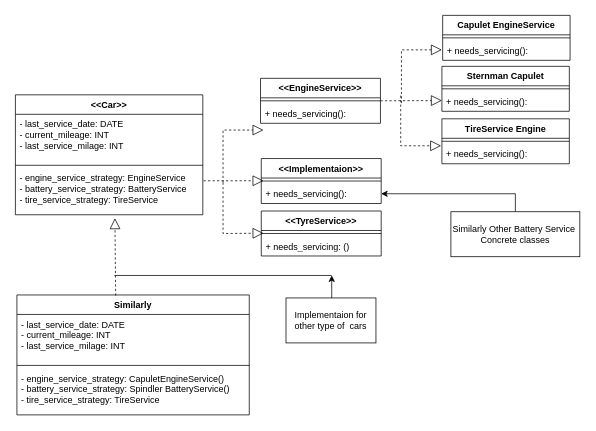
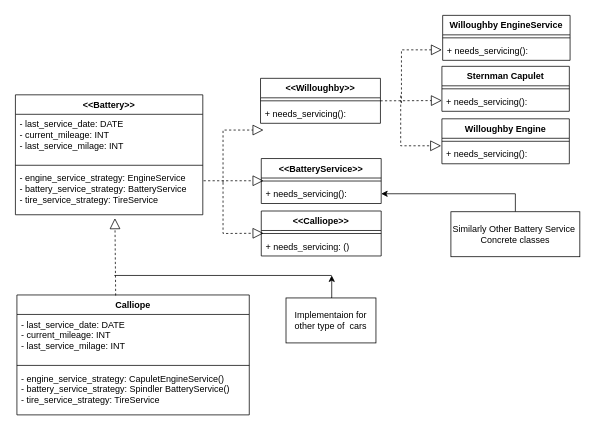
  <mxCell id="0" />
  <mxCell id="1" parent="0" />
- <mxCell id="2" value="&amp;lt;&amp;lt;Car&amp;gt;&amp;gt;" style="swimlane;fontStyle=1;align=center;verticalAlign=top;childLayout=stackLayout;horizontal=1;startSize=26;horizontalStack=0;resizeParent=1;resizeParentMax=0;resizeLast=0;collapsible=1;marginBottom=0;whiteSpace=wrap;html=1;" vertex="1" parent="1"><mxGeometry x="20" y="126" width="250" height="160" as="geometry" /></mxCell>
+ <mxCell id="2" value="&amp;lt;&amp;lt;Battery&amp;gt;&amp;gt;" style="swimlane;fontStyle=1;align=center;verticalAlign=top;childLayout=stackLayout;horizontal=1;startSize=26;horizontalStack=0;resizeParent=1;resizeParentMax=0;resizeLast=0;collapsible=1;marginBottom=0;whiteSpace=wrap;html=1;" vertex="1" parent="1"><mxGeometry x="20" y="126" width="250" height="160" as="geometry" /></mxCell>
  <mxCell id="3" value="- last_service_date: DATE&lt;br&gt;- current_mileage: INT&lt;br&gt;- last_service_milage: INT&lt;br&gt;" style="text;strokeColor=none;fillColor=none;align=left;verticalAlign=top;spacingLeft=4;spacingRight=4;overflow=hidden;rotatable=0;points=[[0,0.5],[1,0.5]];portConstraint=eastwest;whiteSpace=wrap;html=1;" vertex="1" parent="2"><mxGeometry y="26" width="250" height="64" as="geometry" /></mxCell>
  <mxCell id="4" value="" style="line;strokeWidth=1;fillColor=none;align=left;verticalAlign=middle;spacingTop=-1;spacingLeft=3;spacingRight=3;rotatable=0;labelPosition=right;points=[];portConstraint=eastwest;strokeColor=inherit;" vertex="1" parent="2"><mxGeometry y="90" width="250" height="8" as="geometry" /></mxCell>
  <mxCell id="5" value="- engine_service_strategy: EngineService&lt;br style=&quot;border-color: var(--border-color);&quot;&gt;- battery_service_strategy: BatteryService&lt;br style=&quot;border-color: var(--border-color);&quot;&gt;- tire_service_strategy: TireService" style="text;strokeColor=none;fillColor=none;align=left;verticalAlign=top;spacingLeft=4;spacingRight=4;overflow=hidden;rotatable=0;points=[[0,0.5],[1,0.5]];portConstraint=eastwest;whiteSpace=wrap;html=1;" vertex="1" parent="2"><mxGeometry y="98" width="250" height="62" as="geometry" /></mxCell>
- <mxCell id="6" value="&amp;lt;&amp;lt;EngineService&amp;gt;&amp;gt;" style="swimlane;fontStyle=1;align=center;verticalAlign=top;childLayout=stackLayout;horizontal=1;startSize=26;horizontalStack=0;resizeParent=1;resizeParentMax=0;resizeLast=0;collapsible=1;marginBottom=0;whiteSpace=wrap;html=1;" vertex="1" parent="1"><mxGeometry x="347" y="104" width="160" height="60" as="geometry" /></mxCell>
+ <mxCell id="6" value="&amp;lt;&amp;lt;Willoughby&amp;gt;&amp;gt;" style="swimlane;fontStyle=1;align=center;verticalAlign=top;childLayout=stackLayout;horizontal=1;startSize=26;horizontalStack=0;resizeParent=1;resizeParentMax=0;resizeLast=0;collapsible=1;marginBottom=0;whiteSpace=wrap;html=1;" vertex="1" parent="1"><mxGeometry x="347" y="104" width="160" height="60" as="geometry" /></mxCell>
  <mxCell id="7" value="" style="line;strokeWidth=1;fillColor=none;align=left;verticalAlign=middle;spacingTop=-1;spacingLeft=3;spacingRight=3;rotatable=0;labelPosition=right;points=[];portConstraint=eastwest;strokeColor=inherit;" vertex="1" parent="6"><mxGeometry y="26" width="160" height="8" as="geometry" /></mxCell>
  <mxCell id="8" value="+ needs_servicing():&amp;nbsp;&amp;nbsp;" style="text;strokeColor=none;fillColor=none;align=left;verticalAlign=top;spacingLeft=4;spacingRight=4;overflow=hidden;rotatable=0;points=[[0,0.5],[1,0.5]];portConstraint=eastwest;whiteSpace=wrap;html=1;" vertex="1" parent="6"><mxGeometry y="34" width="160" height="26" as="geometry" /></mxCell>
- <mxCell id="9" value="&amp;lt;&amp;lt;Implementaion&amp;gt;&amp;gt;" style="swimlane;fontStyle=1;align=center;verticalAlign=top;childLayout=stackLayout;horizontal=1;startSize=26;horizontalStack=0;resizeParent=1;resizeParentMax=0;resizeLast=0;collapsible=1;marginBottom=0;whiteSpace=wrap;html=1;" vertex="1" parent="1"><mxGeometry x="348" y="211" width="160" height="60" as="geometry" /></mxCell>
+ <mxCell id="9" value="&amp;lt;&amp;lt;BatteryService&amp;gt;&amp;gt;" style="swimlane;fontStyle=1;align=center;verticalAlign=top;childLayout=stackLayout;horizontal=1;startSize=26;horizontalStack=0;resizeParent=1;resizeParentMax=0;resizeLast=0;collapsible=1;marginBottom=0;whiteSpace=wrap;html=1;" vertex="1" parent="1"><mxGeometry x="348" y="211" width="160" height="60" as="geometry" /></mxCell>
  <mxCell id="10" value="" style="line;strokeWidth=1;fillColor=none;align=left;verticalAlign=middle;spacingTop=-1;spacingLeft=3;spacingRight=3;rotatable=0;labelPosition=right;points=[];portConstraint=eastwest;strokeColor=inherit;" vertex="1" parent="9"><mxGeometry y="26" width="160" height="8" as="geometry" /></mxCell>
  <mxCell id="11" value="+ needs_servicing():&amp;nbsp;&amp;nbsp;" style="text;strokeColor=none;fillColor=none;align=left;verticalAlign=top;spacingLeft=4;spacingRight=4;overflow=hidden;rotatable=0;points=[[0,0.5],[1,0.5]];portConstraint=eastwest;whiteSpace=wrap;html=1;" vertex="1" parent="9"><mxGeometry y="34" width="160" height="26" as="geometry" /></mxCell>
- <mxCell id="12" value="&amp;lt;&amp;lt;TyreService&amp;gt;&amp;gt;" style="swimlane;fontStyle=1;align=center;verticalAlign=top;childLayout=stackLayout;horizontal=1;startSize=26;horizontalStack=0;resizeParent=1;resizeParentMax=0;resizeLast=0;collapsible=1;marginBottom=0;whiteSpace=wrap;html=1;" vertex="1" parent="1"><mxGeometry x="348" y="281" width="160" height="60" as="geometry" /></mxCell>
+ <mxCell id="12" value="&amp;lt;&amp;lt;Calliope&amp;gt;&amp;gt;" style="swimlane;fontStyle=1;align=center;verticalAlign=top;childLayout=stackLayout;horizontal=1;startSize=26;horizontalStack=0;resizeParent=1;resizeParentMax=0;resizeLast=0;collapsible=1;marginBottom=0;whiteSpace=wrap;html=1;" vertex="1" parent="1"><mxGeometry x="348" y="281" width="160" height="60" as="geometry" /></mxCell>
  <mxCell id="13" value="" style="line;strokeWidth=1;fillColor=none;align=left;verticalAlign=middle;spacingTop=-1;spacingLeft=3;spacingRight=3;rotatable=0;labelPosition=right;points=[];portConstraint=eastwest;strokeColor=inherit;" vertex="1" parent="12"><mxGeometry y="26" width="160" height="8" as="geometry" /></mxCell>
  <mxCell id="14" value="+ needs_servicing: ()&amp;nbsp;" style="text;strokeColor=none;fillColor=none;align=left;verticalAlign=top;spacingLeft=4;spacingRight=4;overflow=hidden;rotatable=0;points=[[0,0.5],[1,0.5]];portConstraint=eastwest;whiteSpace=wrap;html=1;" vertex="1" parent="12"><mxGeometry y="34" width="160" height="26" as="geometry" /></mxCell>
  <mxCell id="15" value="" style="endArrow=block;dashed=1;endFill=0;endSize=12;html=1;rounded=0;" edge="1" parent="1"><mxGeometry width="160" relative="1" as="geometry"><mxPoint x="297" y="243" as="sourcePoint" /><mxPoint x="351" y="310.64" as="targetPoint" /><Array as="points"><mxPoint x="297" y="311" /></Array></mxGeometry></mxCell>
  <mxCell id="16" value="" style="endArrow=block;dashed=1;endFill=0;endSize=12;html=1;rounded=0;" edge="1" parent="1"><mxGeometry width="160" relative="1" as="geometry"><mxPoint x="297" y="243" as="sourcePoint" /><mxPoint x="351" y="173" as="targetPoint" /><Array as="points"><mxPoint x="297" y="173" /></Array></mxGeometry></mxCell>
  <mxCell id="17" value="" style="endArrow=block;dashed=1;endFill=0;endSize=12;html=1;rounded=0;" edge="1" parent="1"><mxGeometry width="160" relative="1" as="geometry"><mxPoint x="271" y="240.64" as="sourcePoint" /><mxPoint x="351" y="240.64" as="targetPoint" /></mxGeometry></mxCell>
- <mxCell id="18" value="Capulet EngineService" style="swimlane;fontStyle=1;align=center;verticalAlign=top;childLayout=stackLayout;horizontal=1;startSize=26;horizontalStack=0;resizeParent=1;resizeParentMax=0;resizeLast=0;collapsible=1;marginBottom=0;whiteSpace=wrap;html=1;" vertex="1" parent="1"><mxGeometry x="590" y="20" width="170" height="60" as="geometry" /></mxCell>
+ <mxCell id="18" value="Willoughby EngineService" style="swimlane;fontStyle=1;align=center;verticalAlign=top;childLayout=stackLayout;horizontal=1;startSize=26;horizontalStack=0;resizeParent=1;resizeParentMax=0;resizeLast=0;collapsible=1;marginBottom=0;whiteSpace=wrap;html=1;" vertex="1" parent="1"><mxGeometry x="590" y="20" width="170" height="60" as="geometry" /></mxCell>
  <mxCell id="19" value="" style="line;strokeWidth=1;fillColor=none;align=left;verticalAlign=middle;spacingTop=-1;spacingLeft=3;spacingRight=3;rotatable=0;labelPosition=right;points=[];portConstraint=eastwest;strokeColor=inherit;" vertex="1" parent="18"><mxGeometry y="26" width="170" height="8" as="geometry" /></mxCell>
  <mxCell id="20" value="+ needs_servicing():&amp;nbsp;&amp;nbsp;" style="text;strokeColor=none;fillColor=none;align=left;verticalAlign=top;spacingLeft=4;spacingRight=4;overflow=hidden;rotatable=0;points=[[0,0.5],[1,0.5]];portConstraint=eastwest;whiteSpace=wrap;html=1;" vertex="1" parent="18"><mxGeometry y="34" width="170" height="26" as="geometry" /></mxCell>
- <mxCell id="21" value="TireService Engine" style="swimlane;fontStyle=1;align=center;verticalAlign=top;childLayout=stackLayout;horizontal=1;startSize=26;horizontalStack=0;resizeParent=1;resizeParentMax=0;resizeLast=0;collapsible=1;marginBottom=0;whiteSpace=wrap;html=1;" vertex="1" parent="1"><mxGeometry x="589" y="158" width="170" height="60" as="geometry" /></mxCell>
+ <mxCell id="21" value="Willoughby Engine" style="swimlane;fontStyle=1;align=center;verticalAlign=top;childLayout=stackLayout;horizontal=1;startSize=26;horizontalStack=0;resizeParent=1;resizeParentMax=0;resizeLast=0;collapsible=1;marginBottom=0;whiteSpace=wrap;html=1;" vertex="1" parent="1"><mxGeometry x="589" y="158" width="170" height="60" as="geometry" /></mxCell>
  <mxCell id="22" value="" style="line;strokeWidth=1;fillColor=none;align=left;verticalAlign=middle;spacingTop=-1;spacingLeft=3;spacingRight=3;rotatable=0;labelPosition=right;points=[];portConstraint=eastwest;strokeColor=inherit;" vertex="1" parent="21"><mxGeometry y="26" width="170" height="8" as="geometry" /></mxCell>
  <mxCell id="23" value="+ needs_servicing():&amp;nbsp;&amp;nbsp;" style="text;strokeColor=none;fillColor=none;align=left;verticalAlign=top;spacingLeft=4;spacingRight=4;overflow=hidden;rotatable=0;points=[[0,0.5],[1,0.5]];portConstraint=eastwest;whiteSpace=wrap;html=1;" vertex="1" parent="21"><mxGeometry y="34" width="170" height="26" as="geometry" /></mxCell>
  <mxCell id="24" value="Sternman Capulet" style="swimlane;fontStyle=1;align=center;verticalAlign=top;childLayout=stackLayout;horizontal=1;startSize=26;horizontalStack=0;resizeParent=1;resizeParentMax=0;resizeLast=0;collapsible=1;marginBottom=0;whiteSpace=wrap;html=1;" vertex="1" parent="1"><mxGeometry x="589" y="88" width="170" height="60" as="geometry" /></mxCell>
  <mxCell id="25" value="" style="line;strokeWidth=1;fillColor=none;align=left;verticalAlign=middle;spacingTop=-1;spacingLeft=3;spacingRight=3;rotatable=0;labelPosition=right;points=[];portConstraint=eastwest;strokeColor=inherit;" vertex="1" parent="24"><mxGeometry y="26" width="170" height="8" as="geometry" /></mxCell>
  <mxCell id="26" value="+ needs_servicing():&amp;nbsp;&amp;nbsp;" style="text;strokeColor=none;fillColor=none;align=left;verticalAlign=top;spacingLeft=4;spacingRight=4;overflow=hidden;rotatable=0;points=[[0,0.5],[1,0.5]];portConstraint=eastwest;whiteSpace=wrap;html=1;" vertex="1" parent="24"><mxGeometry y="34" width="170" height="26" as="geometry" /></mxCell>
  <mxCell id="27" value="" style="endArrow=block;dashed=1;endFill=0;endSize=12;html=1;rounded=0;" edge="1" parent="1"><mxGeometry width="160" relative="1" as="geometry"><mxPoint x="535" y="137" as="sourcePoint" /><mxPoint x="589" y="66" as="targetPoint" /><Array as="points"><mxPoint x="535" y="66" /></Array></mxGeometry></mxCell>
  <mxCell id="28" value="" style="endArrow=block;dashed=1;endFill=0;endSize=12;html=1;rounded=0;exitX=1;exitY=0.5;exitDx=0;exitDy=0;" edge="1" parent="1" source="6"><mxGeometry width="160" relative="1" as="geometry"><mxPoint x="509" y="133.64" as="sourcePoint" /><mxPoint x="589" y="133.64" as="targetPoint" /></mxGeometry></mxCell>
- <mxCell id="29" value="Similarly" style="swimlane;fontStyle=1;align=center;verticalAlign=top;childLayout=stackLayout;horizontal=1;startSize=26;horizontalStack=0;resizeParent=1;resizeParentMax=0;resizeLast=0;collapsible=1;marginBottom=0;whiteSpace=wrap;html=1;" vertex="1" parent="1"><mxGeometry x="22" y="393" width="310" height="160" as="geometry" /></mxCell>
+ <mxCell id="29" value="Calliope" style="swimlane;fontStyle=1;align=center;verticalAlign=top;childLayout=stackLayout;horizontal=1;startSize=26;horizontalStack=0;resizeParent=1;resizeParentMax=0;resizeLast=0;collapsible=1;marginBottom=0;whiteSpace=wrap;html=1;" vertex="1" parent="1"><mxGeometry x="22" y="393" width="310" height="160" as="geometry" /></mxCell>
  <mxCell id="30" value="- last_service_date: DATE&lt;br&gt;- current_mileage: INT&lt;br&gt;- last_service_milage: INT&lt;br&gt;" style="text;strokeColor=none;fillColor=none;align=left;verticalAlign=top;spacingLeft=4;spacingRight=4;overflow=hidden;rotatable=0;points=[[0,0.5],[1,0.5]];portConstraint=eastwest;whiteSpace=wrap;html=1;" vertex="1" parent="29"><mxGeometry y="26" width="310" height="64" as="geometry" /></mxCell>
  <mxCell id="31" value="" style="line;strokeWidth=1;fillColor=none;align=left;verticalAlign=middle;spacingTop=-1;spacingLeft=3;spacingRight=3;rotatable=0;labelPosition=right;points=[];portConstraint=eastwest;strokeColor=inherit;" vertex="1" parent="29"><mxGeometry y="90" width="310" height="8" as="geometry" /></mxCell>
  <mxCell id="32" value="- engine_service_strategy: CapuletEngineService()&lt;br style=&quot;border-color: var(--border-color);&quot;&gt;- battery_service_strategy:&amp;nbsp;Spindler BatteryService()&lt;br style=&quot;border-color: var(--border-color);&quot;&gt;- tire_service_strategy: TireService" style="text;strokeColor=none;fillColor=none;align=left;verticalAlign=top;spacingLeft=4;spacingRight=4;overflow=hidden;rotatable=0;points=[[0,0.5],[1,0.5]];portConstraint=eastwest;whiteSpace=wrap;html=1;" vertex="1" parent="29"><mxGeometry y="98" width="310" height="62" as="geometry" /></mxCell>
  <mxCell id="33" style="edgeStyle=orthogonalEdgeStyle;rounded=0;orthogonalLoop=1;jettySize=auto;html=1;entryX=1;entryY=0.5;entryDx=0;entryDy=0;" edge="1" parent="1" source="34" target="11"><mxGeometry relative="1" as="geometry" /></mxCell>
  <mxCell id="34" value="Similarly Other Battery Service&amp;nbsp;&lt;br&gt;Concrete classes" style="rounded=0;whiteSpace=wrap;html=1;" vertex="1" parent="1"><mxGeometry x="601" y="282" width="172" height="60" as="geometry" /></mxCell>
  <mxCell id="35" value="" style="endArrow=block;dashed=1;endFill=0;endSize=12;html=1;rounded=0;" edge="1" parent="1"><mxGeometry width="160" relative="1" as="geometry"><mxPoint x="534" y="127" as="sourcePoint" /><mxPoint x="588" y="194" as="targetPoint" /><Array as="points"><mxPoint x="534" y="194" /></Array></mxGeometry></mxCell>
  <mxCell id="36" value="" style="endArrow=block;dashed=1;endFill=0;endSize=12;html=1;rounded=0;entryX=0.531;entryY=1.074;entryDx=0;entryDy=0;entryPerimeter=0;exitX=0.425;exitY=0.005;exitDx=0;exitDy=0;exitPerimeter=0;" edge="1" parent="1" source="29" target="5"><mxGeometry width="160" relative="1" as="geometry"><mxPoint x="42" y="337" as="sourcePoint" /><mxPoint x="202" y="337" as="targetPoint" /></mxGeometry></mxCell>
  <mxCell id="37" value="" style="endArrow=none;html=1;rounded=0;" edge="1" parent="1"><mxGeometry width="50" height="50" relative="1" as="geometry"><mxPoint x="152" y="367" as="sourcePoint" /><mxPoint x="442" y="367" as="targetPoint" /></mxGeometry></mxCell>
  <mxCell id="38" style="edgeStyle=orthogonalEdgeStyle;rounded=0;orthogonalLoop=1;jettySize=auto;html=1;exitX=0.5;exitY=0;exitDx=0;exitDy=0;" edge="1" parent="1" source="39"><mxGeometry relative="1" as="geometry"><mxPoint x="442" y="367" as="targetPoint" /></mxGeometry></mxCell>
  <mxCell id="39" value="Implementaion for other type of&amp;nbsp; cars" style="rounded=0;whiteSpace=wrap;html=1;" vertex="1" parent="1"><mxGeometry x="381" y="397" width="120" height="60" as="geometry" /></mxCell>
